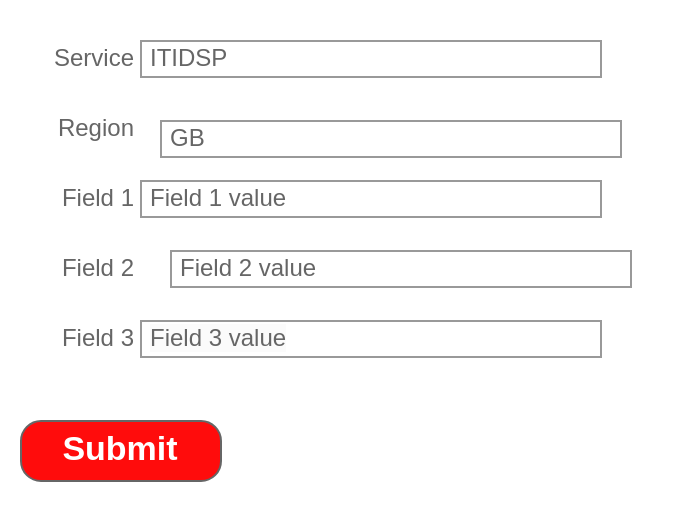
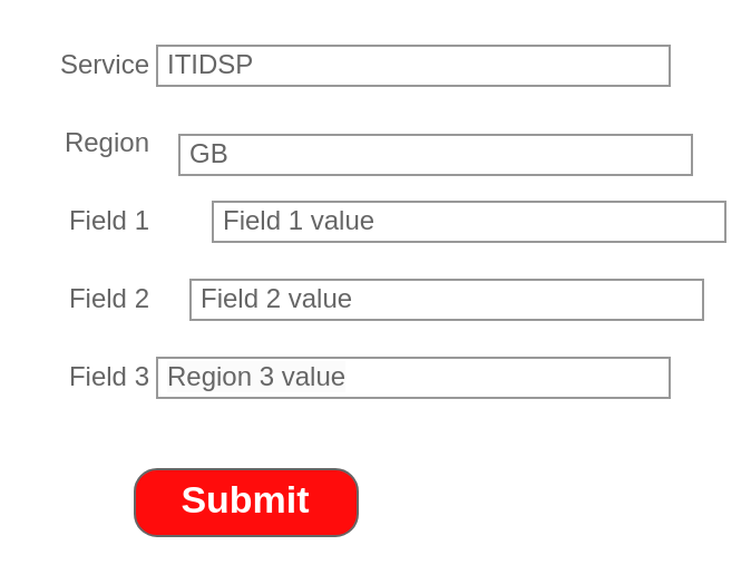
  <mxCell id="0" />
  <mxCell id="1" parent="0" />
  <mxCell id="2" value="Service" style="strokeWidth=1;shadow=0;dashed=0;align=center;html=1;shape=mxgraph.mockup.forms.anchor;align=right;spacingRight=2;fontColor=#666666;" vertex="1" parent="1"><mxGeometry x="20" y="20" width="50" height="18" as="geometry" /></mxCell>
  <mxCell id="3" value="ITIDSP" style="strokeWidth=1;shadow=0;dashed=0;align=center;html=1;shape=mxgraph.mockup.forms.rrect;fillColor=#ffffff;rSize=0;fontColor=#666666;align=left;spacingLeft=3;strokeColor=#999999;" vertex="1" parent="1"><mxGeometry x="70" y="20" width="230" height="18" as="geometry" /></mxCell>
  <mxCell id="4" value="Region" style="strokeWidth=1;shadow=0;dashed=0;align=center;html=1;shape=mxgraph.mockup.forms.anchor;align=right;spacingRight=2;fontColor=#666666;" vertex="1" parent="1"><mxGeometry x="20" y="55" width="50" height="18" as="geometry" /></mxCell>
  <mxCell id="5" value="GB" style="strokeWidth=1;shadow=0;dashed=0;align=center;html=1;shape=mxgraph.mockup.forms.rrect;fillColor=#ffffff;rSize=0;fontColor=#666666;align=left;spacingLeft=3;strokeColor=#999999;" vertex="1" parent="1"><mxGeometry x="80" y="60" width="230" height="18" as="geometry" /></mxCell>
  <mxCell id="6" value="Field 1" style="strokeWidth=1;shadow=0;dashed=0;align=center;html=1;shape=mxgraph.mockup.forms.anchor;align=right;spacingRight=2;fontColor=#666666;" vertex="1" parent="1"><mxGeometry x="20" y="90" width="50" height="18" as="geometry" /></mxCell>
- <mxCell id="7" value="Field 1 value" style="strokeWidth=1;shadow=0;dashed=0;align=center;html=1;shape=mxgraph.mockup.forms.rrect;fillColor=#ffffff;rSize=0;fontColor=#666666;align=left;spacingLeft=3;strokeColor=#999999;" vertex="1" parent="1"><mxGeometry x="70" y="90" width="230" height="18" as="geometry" /></mxCell>
+ <mxCell id="7" value="Field 1 value" style="strokeWidth=1;shadow=0;dashed=0;align=center;html=1;shape=mxgraph.mockup.forms.rrect;fillColor=#ffffff;rSize=0;fontColor=#666666;align=left;spacingLeft=3;strokeColor=#999999;" vertex="1" parent="1"><mxGeometry x="95" y="90" width="230" height="18" as="geometry" /></mxCell>
  <mxCell id="8" value="Field 2" style="strokeWidth=1;shadow=0;dashed=0;align=center;html=1;shape=mxgraph.mockup.forms.anchor;align=right;spacingRight=2;fontColor=#666666;" vertex="1" parent="1"><mxGeometry x="20" y="125" width="50" height="18" as="geometry" /></mxCell>
  <mxCell id="9" value="Field 2 value" style="strokeWidth=1;shadow=0;dashed=0;align=center;html=1;shape=mxgraph.mockup.forms.rrect;fillColor=#ffffff;rSize=0;fontColor=#666666;align=left;spacingLeft=3;strokeColor=#999999;" vertex="1" parent="1"><mxGeometry x="85" y="125" width="230" height="18" as="geometry" /></mxCell>
  <mxCell id="10" value="Field 3" style="strokeWidth=1;shadow=0;dashed=0;align=center;html=1;shape=mxgraph.mockup.forms.anchor;align=right;spacingRight=2;fontColor=#666666;" vertex="1" parent="1"><mxGeometry x="20" y="160" width="50" height="18" as="geometry" /></mxCell>
- <mxCell id="11" value="&lt;span style=&quot;color: rgb(102, 102, 102); font-family: Helvetica; font-size: 12px; font-style: normal; font-variant-ligatures: normal; font-variant-caps: normal; font-weight: 400; letter-spacing: normal; orphans: 2; text-align: left; text-indent: 0px; text-transform: none; widows: 2; word-spacing: 0px; -webkit-text-stroke-width: 0px; white-space: nowrap; background-color: rgb(251, 251, 251); text-decoration-thickness: initial; text-decoration-style: initial; text-decoration-color: initial; float: none; display: inline !important;&quot;&gt;Field 3 value&lt;/span&gt;" style="strokeWidth=1;shadow=0;dashed=0;align=center;html=1;shape=mxgraph.mockup.forms.rrect;fillColor=#ffffff;rSize=0;fontColor=#666666;align=left;spacingLeft=3;strokeColor=#999999;" vertex="1" parent="1"><mxGeometry x="70" y="160" width="230" height="18" as="geometry" /></mxCell>
- <mxCell id="12" value="Submit" style="strokeWidth=1;shadow=0;dashed=0;align=center;html=1;shape=mxgraph.mockup.buttons.button;strokeColor=#666666;fontColor=#ffffff;mainText=;buttonStyle=round;fontSize=17;fontStyle=1;fillColor=#FF0C0C;whiteSpace=wrap;" vertex="1" parent="1"><mxGeometry x="10" y="210" width="100" height="30" as="geometry" /></mxCell>
+ <mxCell id="11" value="&lt;span style=&quot;color: rgb(102, 102, 102); font-family: Helvetica; font-size: 12px; font-style: normal; font-variant-ligatures: normal; font-variant-caps: normal; font-weight: 400; letter-spacing: normal; orphans: 2; text-align: left; text-indent: 0px; text-transform: none; widows: 2; word-spacing: 0px; -webkit-text-stroke-width: 0px; white-space: nowrap; background-color: rgb(251, 251, 251); text-decoration-thickness: initial; text-decoration-style: initial; text-decoration-color: initial; float: none; display: inline !important;&quot;&gt;Region 3 value&lt;/span&gt;" style="strokeWidth=1;shadow=0;dashed=0;align=center;html=1;shape=mxgraph.mockup.forms.rrect;fillColor=#ffffff;rSize=0;fontColor=#666666;align=left;spacingLeft=3;strokeColor=#999999;" vertex="1" parent="1"><mxGeometry x="70" y="160" width="230" height="18" as="geometry" /></mxCell>
+ <mxCell id="12" value="Submit" style="strokeWidth=1;shadow=0;dashed=0;align=center;html=1;shape=mxgraph.mockup.buttons.button;strokeColor=#666666;fontColor=#ffffff;mainText=;buttonStyle=round;fontSize=17;fontStyle=1;fillColor=#FF0C0C;whiteSpace=wrap;" vertex="1" parent="1"><mxGeometry x="60" y="210" width="100" height="30" as="geometry" /></mxCell>
